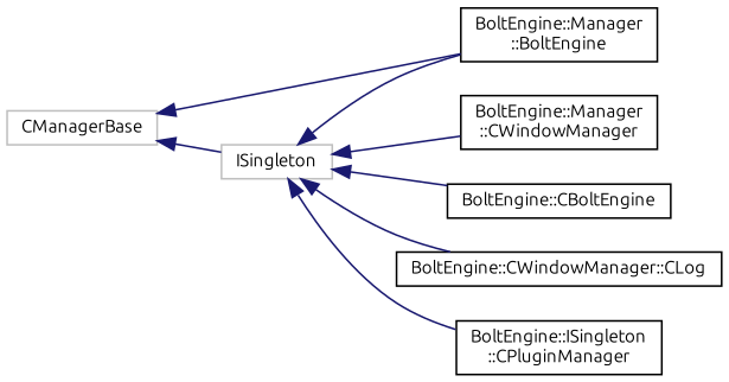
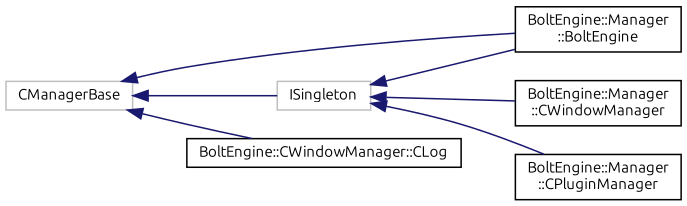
  digraph {
    fontname=Ubuntu
    rankdir=LR
    node [color=black fillcolor=white fontname=Ubuntu fontsize=10 shape=record style=filled]
    edge [color=midnightblue dir=back fontname=Ubuntu fontsize=10 labelfontname=Helvetica labelfontsize=10 style=solid]
    n1 [color=grey75 height=0.2 label=CManagerBase width=0.4]
    n2 [height=0.2 label="BoltEngine::Manager\l::BoltEngine" width=0.4]
    n3 [color=grey75 height=0.2 label=ISingleton width=0.4]
    n4 [height=0.2 label="BoltEngine::Manager\l::CWindowManager" width=0.4]
-   n5 [height=0.2 label="BoltEngine::CBoltEngine" width=0.4]
    n6 [height=0.2 label="BoltEngine::CWindowManager::CLog" width=0.4]
-   n7 [height=0.2 label="BoltEngine::ISingleton\l::CPluginManager" width=0.4]
+   n7 [height=0.2 label="BoltEngine::Manager\l::CPluginManager" width=0.4]
    n1 -> n2
    n1 -> n3
    n3 -> n2
    n3 -> n4
-   n3 -> n5
-   n3 -> n6
+   n1 -> n6
    n3 -> n7
  }
